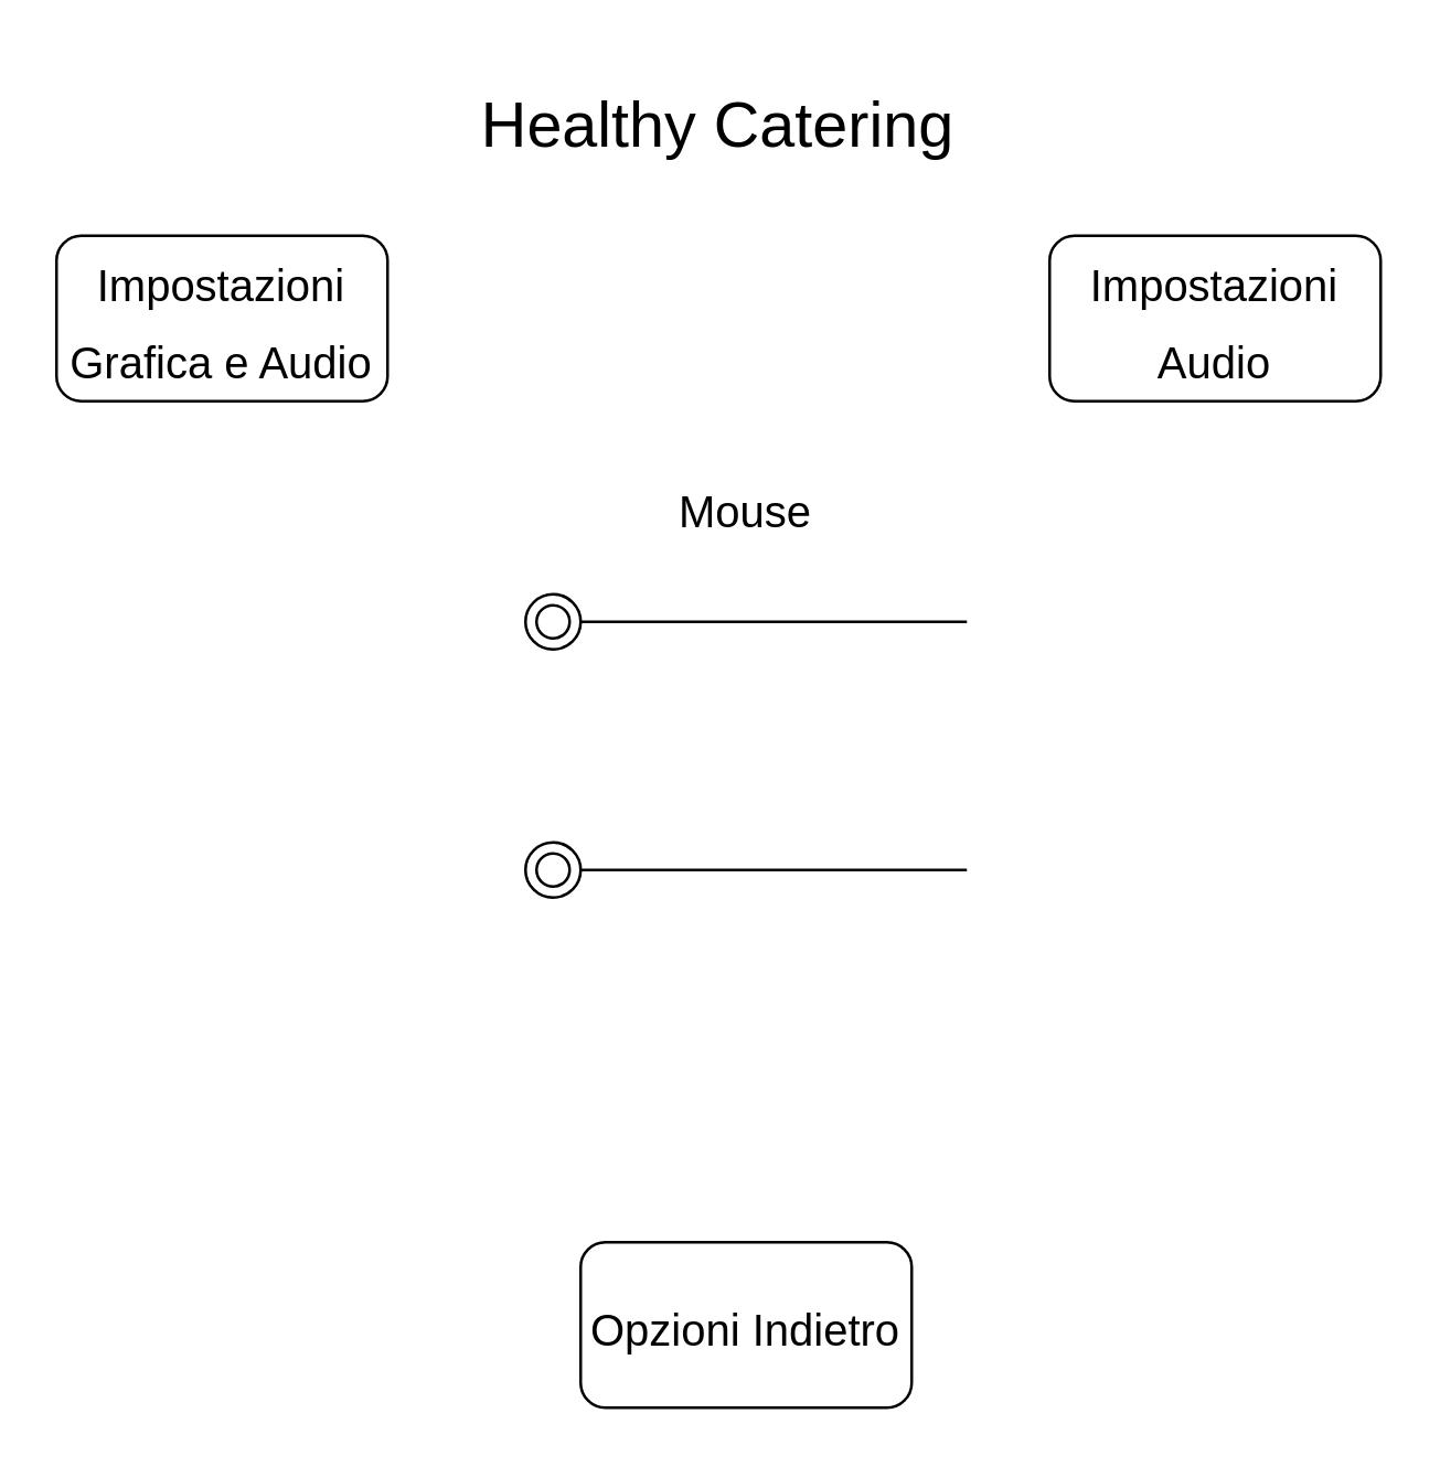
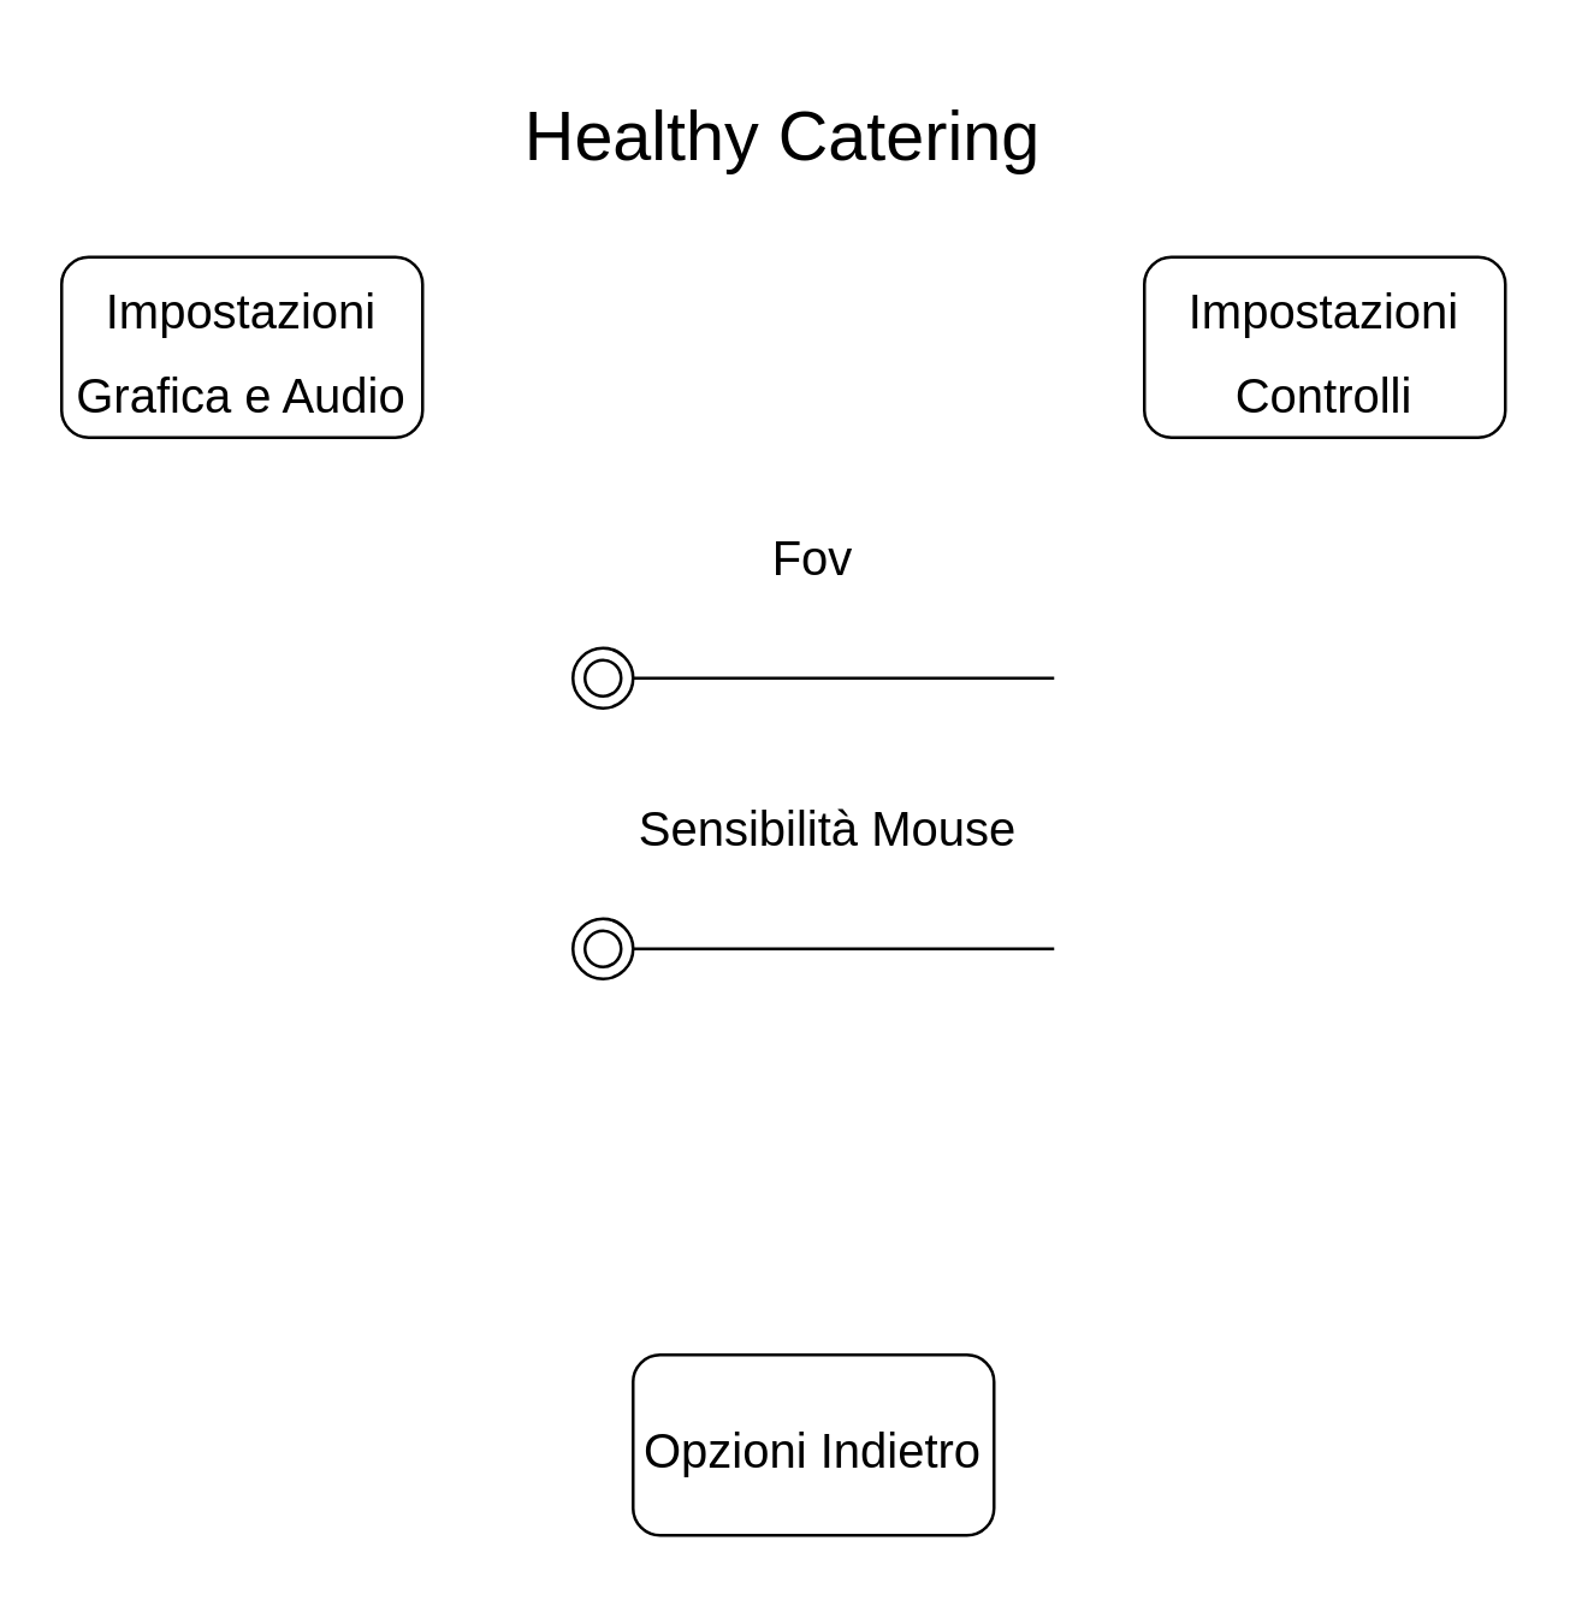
  <mxCell id="0" />
  <mxCell id="1" parent="0" />
  <mxCell id="2" value="&lt;font style=&quot;font-size: 23px&quot;&gt;Healthy Catering&lt;/font&gt;" style="text;html=1;strokeColor=none;fillColor=none;align=center;verticalAlign=middle;whiteSpace=wrap;rounded=0;" parent="1" vertex="1"><mxGeometry x="110" y="20" width="300" height="50" as="geometry" /></mxCell>
  <mxCell id="3" value="&lt;font style=&quot;font-size: 16px&quot;&gt;Impostazioni Grafica e Audio&lt;/font&gt;" style="rounded=1;whiteSpace=wrap;html=1;fontSize=23;" parent="1" vertex="1"><mxGeometry x="20" y="85" width="120" height="60" as="geometry" /></mxCell>
- <mxCell id="4" value="&lt;font style=&quot;font-size: 16px&quot;&gt;Impostazioni Audio&lt;/font&gt;" style="rounded=1;whiteSpace=wrap;html=1;fontSize=23;" parent="1" vertex="1"><mxGeometry x="380" y="85" width="120" height="60" as="geometry" /></mxCell>
- <mxCell id="5" value="Mouse" style="text;html=1;strokeColor=none;fillColor=none;align=center;verticalAlign=middle;whiteSpace=wrap;rounded=0;fontSize=16;" parent="1" vertex="1"><mxGeometry x="210" y="170" width="120" height="30" as="geometry" /></mxCell>
+ <mxCell id="4" value="&lt;font style=&quot;font-size: 16px&quot;&gt;Impostazioni Controlli&lt;/font&gt;" style="rounded=1;whiteSpace=wrap;html=1;fontSize=23;" parent="1" vertex="1"><mxGeometry x="380" y="85" width="120" height="60" as="geometry" /></mxCell>
+ <mxCell id="5" value="Fov" style="text;html=1;strokeColor=none;fillColor=none;align=center;verticalAlign=middle;whiteSpace=wrap;rounded=0;fontSize=16;" parent="1" vertex="1"><mxGeometry x="210" y="170" width="120" height="30" as="geometry" /></mxCell>
  <mxCell id="6" value="" style="line;strokeWidth=1;rotatable=0;dashed=0;labelPosition=right;align=left;verticalAlign=middle;spacingTop=0;spacingLeft=6;points=[];portConstraint=eastwest;fontSize=16;" parent="1" vertex="1"><mxGeometry x="200" y="220" width="150" height="10" as="geometry" /></mxCell>
  <mxCell id="7" value="" style="ellipse;shape=doubleEllipse;whiteSpace=wrap;html=1;fontSize=16;" parent="1" vertex="1"><mxGeometry x="190" y="215" width="20" height="20" as="geometry" /></mxCell>
+ <mxCell id="8" value="Sensibilità Mouse" style="text;html=1;strokeColor=none;fillColor=none;align=center;verticalAlign=middle;whiteSpace=wrap;rounded=0;fontSize=16;" parent="1" vertex="1"><mxGeometry x="210" y="260" width="130" height="30" as="geometry" /></mxCell>
  <mxCell id="9" value="" style="line;strokeWidth=1;rotatable=0;dashed=0;labelPosition=right;align=left;verticalAlign=middle;spacingTop=0;spacingLeft=6;points=[];portConstraint=eastwest;fontSize=16;" parent="1" vertex="1"><mxGeometry x="200" y="310" width="150" height="10" as="geometry" /></mxCell>
  <mxCell id="10" value="" style="ellipse;shape=doubleEllipse;whiteSpace=wrap;html=1;fontSize=16;" parent="1" vertex="1"><mxGeometry x="190" y="305" width="20" height="20" as="geometry" /></mxCell>
  <mxCell id="11" value="&lt;font style=&quot;font-size: 16px&quot;&gt;Opzioni Indietro&lt;/font&gt;" style="rounded=1;whiteSpace=wrap;html=1;fontSize=23;" vertex="1" parent="1"><mxGeometry x="210" y="450" width="120" height="60" as="geometry" /></mxCell>
